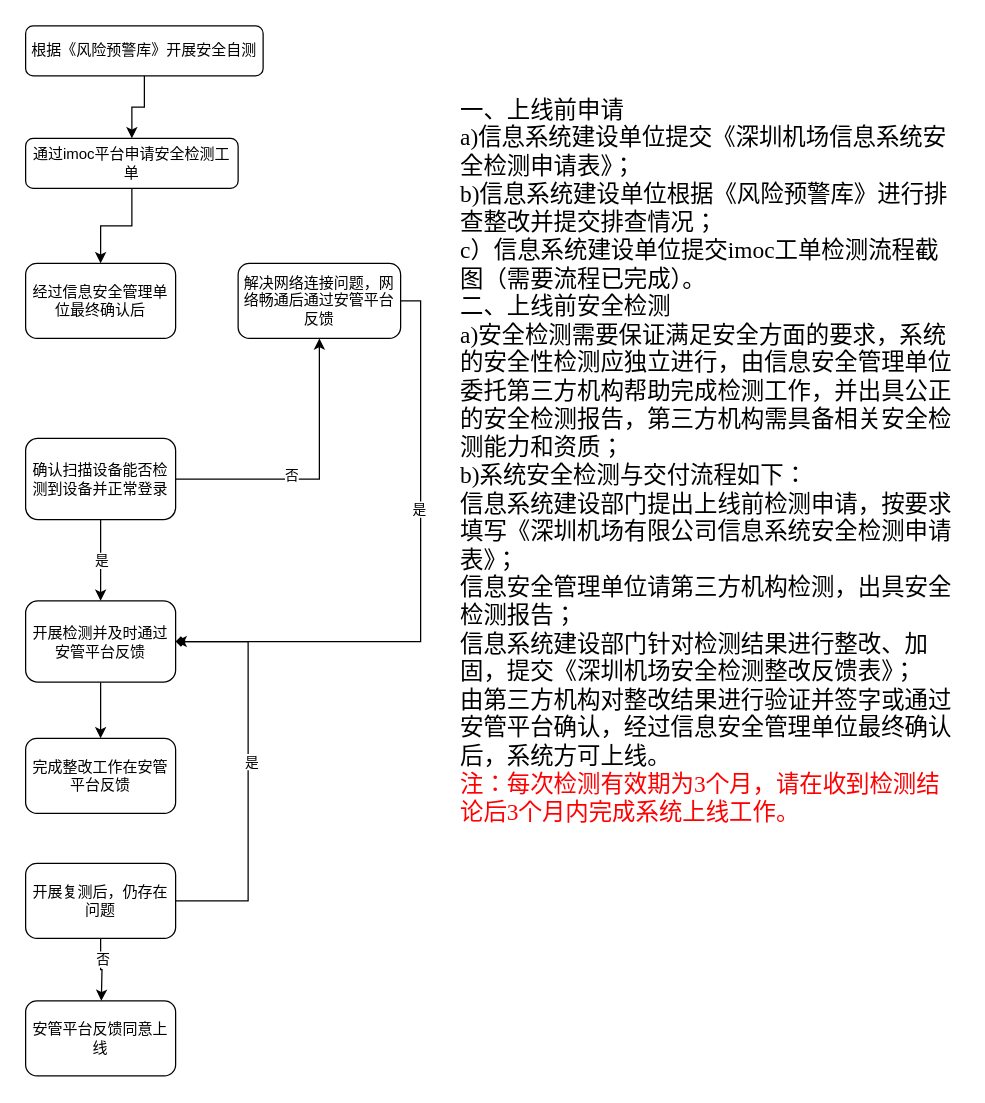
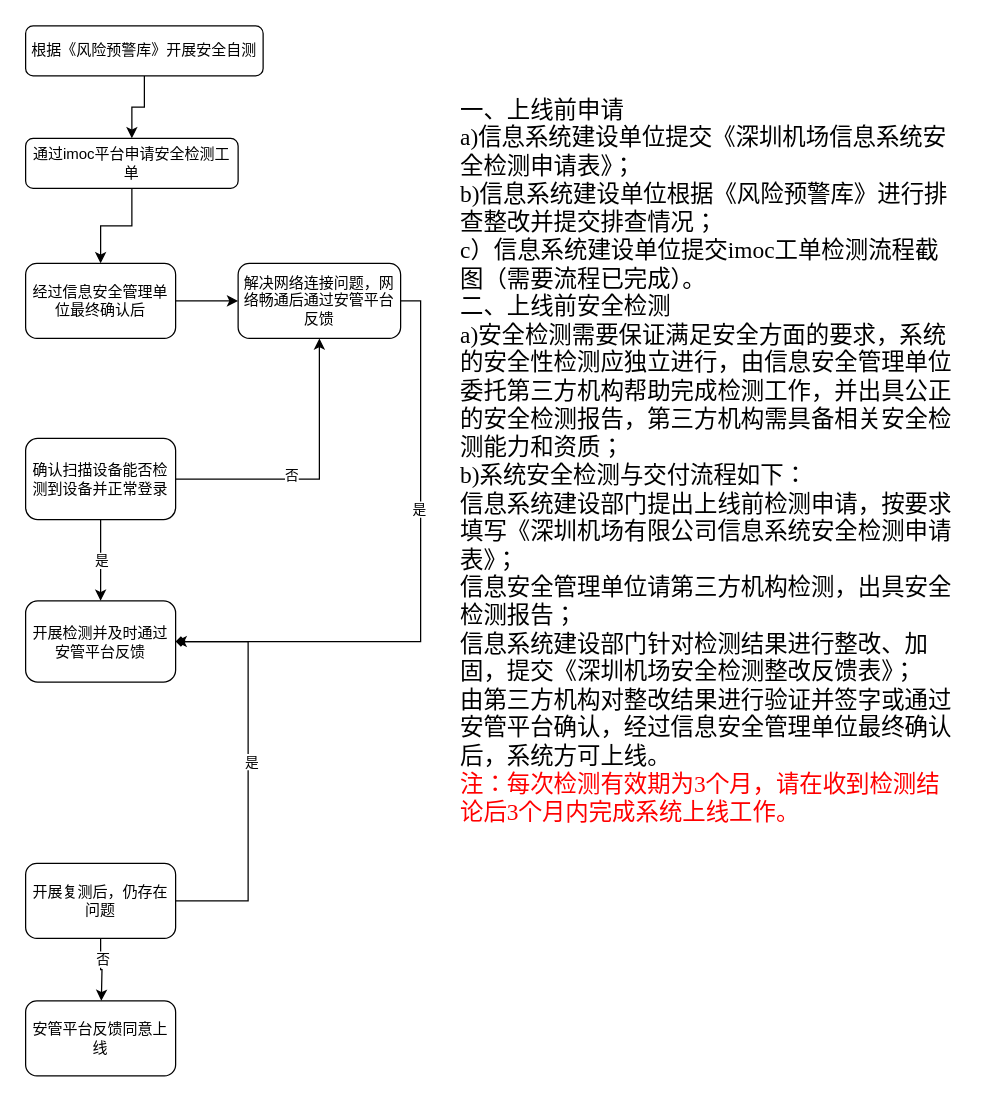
  <mxCell id="0" />
  <mxCell id="1" parent="0" />
  <mxCell id="2" style="edgeStyle=orthogonalEdgeStyle;rounded=0;orthogonalLoop=1;jettySize=auto;html=1;exitX=0.5;exitY=1;exitDx=0;exitDy=0;" edge="1" parent="1" source="3" target="13"><mxGeometry relative="1" as="geometry"><mxPoint x="80.571" y="110" as="targetPoint" /></mxGeometry></mxCell>
  <mxCell id="3" value="根据《风险预警库》开展安全自测" style="rounded=1;whiteSpace=wrap;html=1;fontSize=12;glass=0;strokeWidth=1;shadow=0;" vertex="1" parent="1"><mxGeometry x="20" y="20" width="190" height="40" as="geometry" /></mxCell>
  <mxCell id="4" style="edgeStyle=orthogonalEdgeStyle;rounded=0;orthogonalLoop=1;jettySize=auto;html=1;exitX=1;exitY=0.5;exitDx=0;exitDy=0;entryX=1;entryY=0.5;entryDx=0;entryDy=0;endArrow=diamond;" edge="1" parent="1" source="6" target="11"><mxGeometry relative="1" as="geometry"><mxPoint x="416" y="450" as="targetPoint" /><Array as="points"><mxPoint x="336" y="240" /><mxPoint x="336" y="513" /></Array></mxGeometry></mxCell>
  <mxCell id="5" value="是" style="edgeLabel;html=1;align=center;verticalAlign=middle;resizable=0;points=[];" vertex="1" connectable="0" parent="4"><mxGeometry x="-0.247" y="-2" relative="1" as="geometry"><mxPoint as="offset" /></mxGeometry></mxCell>
  <mxCell id="6" value="解决网络连接问题，网络畅通后通过安管平台反馈" style="rounded=1;whiteSpace=wrap;html=1;fontSize=12;glass=0;strokeWidth=1;shadow=0;" vertex="1" parent="1"><mxGeometry x="190" y="210" width="130" height="60" as="geometry" /></mxCell>
  <mxCell id="7" style="edgeStyle=orthogonalEdgeStyle;rounded=0;orthogonalLoop=1;jettySize=auto;html=1;exitX=0;exitY=0.5;exitDx=0;exitDy=0;strokeColor=none;shape=link;" edge="1" parent="1"><mxGeometry relative="1" as="geometry"><mxPoint x="158" y="240" as="targetPoint" /><mxPoint x="195" y="382.5" as="sourcePoint" /></mxGeometry></mxCell>
+ <mxCell id="8" style="edgeStyle=orthogonalEdgeStyle;rounded=0;orthogonalLoop=1;jettySize=auto;html=1;exitX=1;exitY=0.5;exitDx=0;exitDy=0;entryX=0;entryY=0.5;entryDx=0;entryDy=0;" edge="1" parent="1" source="9" target="6"><mxGeometry relative="1" as="geometry" /></mxCell>
  <mxCell id="9" value="经过信息安全管理单位最终确认后" style="rounded=1;whiteSpace=wrap;html=1;" vertex="1" parent="1"><mxGeometry x="20" y="210" width="120" height="60" as="geometry" /></mxCell>
- <mxCell id="10" style="edgeStyle=orthogonalEdgeStyle;rounded=0;orthogonalLoop=1;jettySize=auto;html=1;exitX=0.5;exitY=1;exitDx=0;exitDy=0;" edge="1" parent="1" source="11" target="19"><mxGeometry relative="1" as="geometry"><mxPoint x="80.571" y="590" as="targetPoint" /></mxGeometry></mxCell>
  <mxCell id="11" value="开展检测并及时通过安管平台反馈" style="rounded=1;whiteSpace=wrap;html=1;fontSize=12;glass=0;strokeWidth=1;shadow=0;" vertex="1" parent="1"><mxGeometry x="20" y="480" width="120" height="65" as="geometry" /></mxCell>
  <mxCell id="12" style="edgeStyle=orthogonalEdgeStyle;rounded=0;orthogonalLoop=1;jettySize=auto;html=1;exitX=0.5;exitY=1;exitDx=0;exitDy=0;entryX=0.5;entryY=0;entryDx=0;entryDy=0;" edge="1" parent="1" source="13" target="9"><mxGeometry relative="1" as="geometry" /></mxCell>
  <mxCell id="13" value="通过imoc平台申请安全检测工单" style="rounded=1;whiteSpace=wrap;html=1;" vertex="1" parent="1"><mxGeometry x="20" y="110" width="170" height="40" as="geometry" /></mxCell>
  <mxCell id="14" style="edgeStyle=orthogonalEdgeStyle;rounded=0;orthogonalLoop=1;jettySize=auto;html=1;exitX=1;exitY=0.5;exitDx=0;exitDy=0;entryX=0.5;entryY=1;entryDx=0;entryDy=0;" edge="1" parent="1" source="18" target="6"><mxGeometry relative="1" as="geometry" /></mxCell>
  <mxCell id="15" value="否" style="edgeLabel;html=1;align=center;verticalAlign=middle;resizable=0;points=[];" vertex="1" connectable="0" parent="14"><mxGeometry x="-0.187" y="3" relative="1" as="geometry"><mxPoint as="offset" /></mxGeometry></mxCell>
  <mxCell id="16" style="edgeStyle=orthogonalEdgeStyle;rounded=0;orthogonalLoop=1;jettySize=auto;html=1;exitX=0.5;exitY=1;exitDx=0;exitDy=0;entryX=0.5;entryY=0;entryDx=0;entryDy=0;" edge="1" parent="1" source="18" target="11"><mxGeometry relative="1" as="geometry" /></mxCell>
  <mxCell id="17" value="是" style="edgeLabel;html=1;align=center;verticalAlign=middle;resizable=0;points=[];" vertex="1" connectable="0" parent="16"><mxGeometry x="-0.056" relative="1" as="geometry"><mxPoint y="1" as="offset" /></mxGeometry></mxCell>
  <mxCell id="18" value="确认扫描设备能否检测到设备并正常登录" style="rounded=1;whiteSpace=wrap;html=1;fontSize=12;glass=0;strokeWidth=1;shadow=0;" vertex="1" parent="1"><mxGeometry x="20" y="350" width="120" height="65" as="geometry" /></mxCell>
- <mxCell id="19" value="完成整改工作在安管平台反馈" style="rounded=1;whiteSpace=wrap;html=1;" vertex="1" parent="1"><mxGeometry x="20" y="590" width="120" height="60" as="geometry" /></mxCell>
  <mxCell id="20" style="edgeStyle=orthogonalEdgeStyle;rounded=0;orthogonalLoop=1;jettySize=auto;html=1;exitX=1;exitY=0.5;exitDx=0;exitDy=0;entryX=1;entryY=0.5;entryDx=0;entryDy=0;" edge="1" parent="1" source="24" target="11"><mxGeometry relative="1" as="geometry"><Array as="points"><mxPoint x="198" y="720" /><mxPoint x="198" y="513" /></Array></mxGeometry></mxCell>
  <mxCell id="21" value="是" style="edgeLabel;html=1;align=center;verticalAlign=middle;resizable=0;points=[];" vertex="1" connectable="0" parent="20"><mxGeometry x="0.045" y="-2" relative="1" as="geometry"><mxPoint as="offset" /></mxGeometry></mxCell>
  <mxCell id="22" style="edgeStyle=orthogonalEdgeStyle;rounded=0;orthogonalLoop=1;jettySize=auto;html=1;exitX=0.5;exitY=1;exitDx=0;exitDy=0;" edge="1" parent="1" source="24"><mxGeometry relative="1" as="geometry"><mxPoint x="80.571" y="800" as="targetPoint" /></mxGeometry></mxCell>
  <mxCell id="23" value="否" style="edgeLabel;html=1;align=center;verticalAlign=middle;resizable=0;points=[];" vertex="1" connectable="0" parent="22"><mxGeometry x="-0.369" y="1" relative="1" as="geometry"><mxPoint as="offset" /></mxGeometry></mxCell>
  <mxCell id="24" value="开展复测后，仍存在问题" style="rounded=1;whiteSpace=wrap;html=1;" vertex="1" parent="1"><mxGeometry x="20.001" y="690" width="120" height="60" as="geometry" /></mxCell>
  <mxCell id="25" value="安管平台反馈同意上线" style="rounded=1;whiteSpace=wrap;html=1;" vertex="1" parent="1"><mxGeometry x="20" y="800" width="120" height="60" as="geometry" /></mxCell>
  <mxCell id="26" value="&lt;div&gt;&lt;span style=&quot;mso-spacerun:'yes';font-size:14.05pt;font-family:仿宋_GB2312;color:rgb(0,0,0);&quot;&gt;一、上线前申请&lt;br&gt;&lt;/span&gt;&lt;/div&gt;&lt;div&gt;&lt;span style=&quot;mso-spacerun:'yes';font-size:14.05pt;font-family:仿宋_GB2312;color:rgb(0,0,0);&quot;&gt;a)信息系统建设单位提交《深圳机场信息系统安全检测申请表》；&lt;br&gt;&lt;/span&gt;&lt;/div&gt;&lt;div&gt;&lt;span style=&quot;mso-spacerun:'yes';font-size:14.05pt;font-family:仿宋_GB2312;color:rgb(0,0,0);&quot;&gt;b)信息系统建设单位根据《风险预警库》进行排查整改并提交排查情况；&lt;br&gt;&lt;/span&gt;&lt;/div&gt;&lt;div&gt;&lt;span style=&quot;mso-spacerun:'yes';font-size:14.05pt;font-family:仿宋_GB2312;color:rgb(0,0,0);&quot;&gt;c）信息系统建设单位提交imoc工单检测流程截图（需要流程已完成）。&lt;/span&gt;&lt;/div&gt;&lt;div&gt;&lt;span style=&quot;mso-spacerun:'yes';font-size:14.05pt;font-family:仿宋_GB2312;color:rgb(0,0,0);&quot;&gt;二、上线前安全检测&lt;br&gt;&lt;/span&gt;&lt;/div&gt;&lt;div&gt;&lt;span style=&quot;mso-spacerun:'yes';font-size:14.05pt;font-family:仿宋_GB2312;color:rgb(0,0,0);&quot;&gt;a)安全检测需要保证满足安全方面的要求，系统的安全性检测应&lt;/span&gt;&lt;span style=&quot;font-family: 仿宋_GB2312; font-size: 14.05pt; background-color: initial;&quot;&gt;独立进行，由信息安全管理单位委托第三方机构帮助完成检测工&lt;/span&gt;&lt;span style=&quot;font-family: 仿宋_GB2312; font-size: 14.05pt; background-color: initial;&quot;&gt;作，并出具公正的安全检测报告，第三方机构需具备相关安全检&lt;/span&gt;&lt;/div&gt;&lt;div&gt;&lt;span style=&quot;mso-spacerun:'yes';font-size:14.05pt;font-family:仿宋_GB2312;color:rgb(0,0,0);&quot;&gt;测能力和资质；&lt;br&gt;&lt;/span&gt;&lt;/div&gt;&lt;div&gt;&lt;span style=&quot;mso-spacerun:'yes';font-size:14.05pt;font-family:仿宋_GB2312;color:rgb(0,0,0);&quot;&gt;b)系统安全检测与交付流程如下：&lt;br&gt;&lt;/span&gt;&lt;/div&gt;&lt;div&gt;&lt;span style=&quot;mso-spacerun:'yes';font-size:14.05pt;font-family:仿宋_GB2312;color:rgb(0,0,0);&quot;&gt;信息系统建设部门提出上线前检测申请，按要求填写《深圳机&lt;/span&gt;&lt;span style=&quot;font-family: 仿宋_GB2312; font-size: 14.05pt; background-color: initial;&quot;&gt;场有限公司信息系统安全检测申请表》；&lt;/span&gt;&lt;/div&gt;&lt;div&gt;&lt;span style=&quot;font-family: 仿宋_GB2312; font-size: 14.05pt; background-color: initial;&quot;&gt;信息安全管理单位请第三方机构检测，出具安全检测报告；&lt;/span&gt;&lt;/div&gt;&lt;div&gt;&lt;span style=&quot;font-family: 仿宋_GB2312; font-size: 14.05pt; background-color: initial;&quot;&gt;信息系统建设部门针对检测结果进行整改、加固，提交《深圳&lt;/span&gt;&lt;span style=&quot;font-family: 仿宋_GB2312; font-size: 14.05pt; background-color: initial;&quot;&gt;机场安全检测整改反馈表》；&lt;/span&gt;&lt;/div&gt;&lt;div&gt;&lt;span style=&quot;font-family: 仿宋_GB2312; font-size: 14.05pt; background-color: initial;&quot;&gt;由第三方机构对整改结果进行验证并签字或通过安管平台确认，&lt;/span&gt;&lt;span style=&quot;background-color: initial; font-size: 14.05pt; font-family: 仿宋_GB2312;&quot;&gt;经过信息安全管理单位最终确认后，系统方可上线。&lt;/span&gt;&lt;/div&gt;&lt;div&gt;&lt;span style=&quot;background-color: initial; font-size: 14.05pt; font-family: 仿宋_GB2312; color: rgb(255, 0, 0);&quot;&gt;注：每次检测&lt;/span&gt;&lt;span style=&quot;color: rgb(255, 0, 0); font-family: 仿宋_GB2312; font-size: 14.05pt; background-color: initial;&quot;&gt;有效期为3个月，请在收到检测结论后3个月内完成系统上线工作。&lt;/span&gt;&lt;/div&gt;" style="text;whiteSpace=wrap;html=1;" vertex="1" parent="1"><mxGeometry x="366" y="70" width="400" height="540" as="geometry" /></mxCell>
